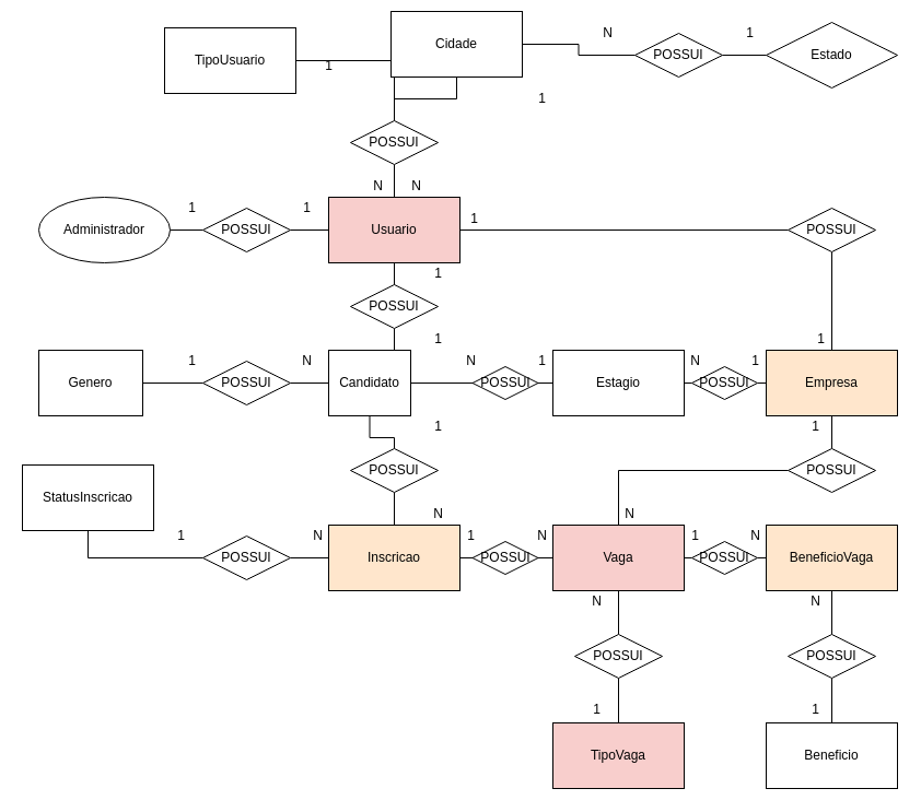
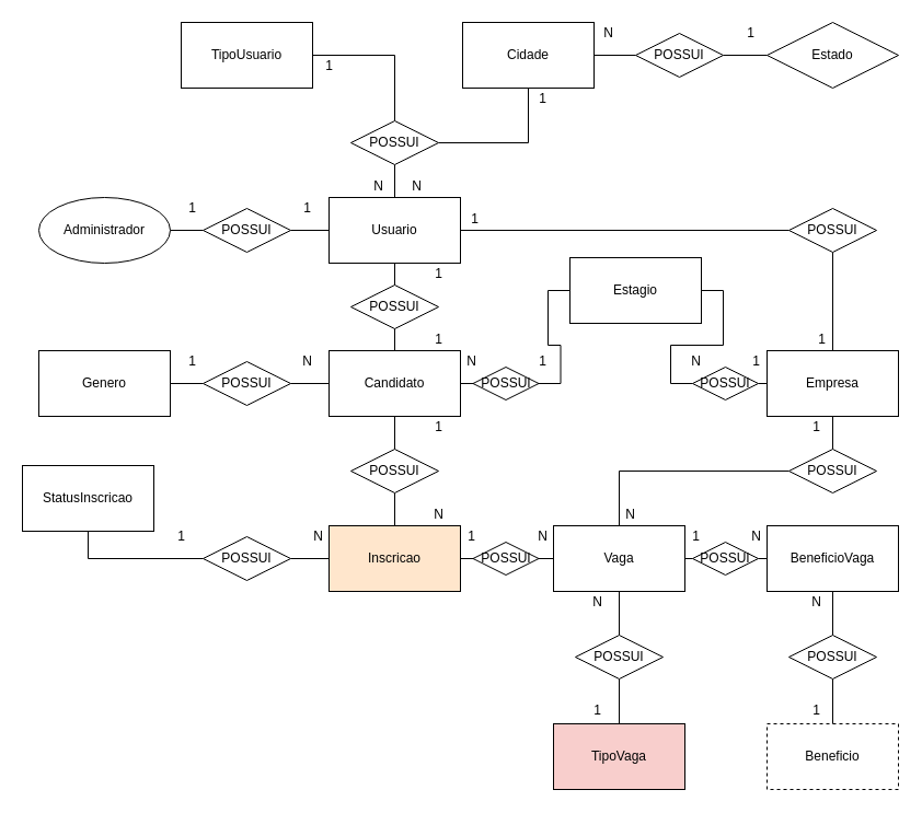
  <mxCell id="0" />
  <mxCell id="1" parent="0" />
  <mxCell id="2" value="" style="edgeStyle=orthogonalEdgeStyle;rounded=0;orthogonalLoop=1;jettySize=auto;html=1;endArrow=none;endFill=0;" parent="1" source="3" target="24" edge="1"><mxGeometry relative="1" as="geometry" /></mxCell>
  <mxCell id="3" value="Administrador" style="ellipse;whiteSpace=wrap;html=1;" parent="1" vertex="1"><mxGeometry x="35" y="180" width="120" height="60" as="geometry" /></mxCell>
  <mxCell id="4" style="edgeStyle=orthogonalEdgeStyle;rounded=0;orthogonalLoop=1;jettySize=auto;html=1;endArrow=none;endFill=0;" parent="1" source="5" target="18" edge="1"><mxGeometry relative="1" as="geometry" /></mxCell>
- <mxCell id="5" value="TipoUsuario" style="rounded=0;whiteSpace=wrap;html=1;" parent="1" vertex="1"><mxGeometry x="150" y="25" width="120" height="60" as="geometry" /></mxCell>
+ <mxCell id="5" value="TipoUsuario" style="rounded=0;whiteSpace=wrap;html=1;" parent="1" vertex="1"><mxGeometry x="165" y="20" width="120" height="60" as="geometry" /></mxCell>
  <mxCell id="6" style="edgeStyle=orthogonalEdgeStyle;rounded=0;orthogonalLoop=1;jettySize=auto;html=1;endArrow=none;endFill=0;" parent="1" source="9" target="22" edge="1"><mxGeometry relative="1" as="geometry" /></mxCell>
  <mxCell id="7" value="" style="edgeStyle=orthogonalEdgeStyle;rounded=0;orthogonalLoop=1;jettySize=auto;html=1;endArrow=none;endFill=0;" parent="1" source="9" target="25" edge="1"><mxGeometry relative="1" as="geometry" /></mxCell>
  <mxCell id="8" value="" style="edgeStyle=orthogonalEdgeStyle;rounded=0;orthogonalLoop=1;jettySize=auto;html=1;endArrow=none;endFill=0;" parent="1" source="9" target="24" edge="1"><mxGeometry relative="1" as="geometry" /></mxCell>
- <mxCell id="9" value="Usuario" style="rounded=0;whiteSpace=wrap;html=1;fillColor=#f8cecc;" parent="1" vertex="1"><mxGeometry x="300" y="180" width="120" height="60" as="geometry" /></mxCell>
+ <mxCell id="9" value="Usuario" style="rounded=0;whiteSpace=wrap;html=1;" parent="1" vertex="1"><mxGeometry x="300" y="180" width="120" height="60" as="geometry" /></mxCell>
  <mxCell id="10" value="" style="edgeStyle=orthogonalEdgeStyle;rounded=0;orthogonalLoop=1;jettySize=auto;html=1;endArrow=none;endFill=0;" parent="1" source="12" target="29" edge="1"><mxGeometry relative="1" as="geometry" /></mxCell>
  <mxCell id="11" value="" style="edgeStyle=orthogonalEdgeStyle;rounded=0;orthogonalLoop=1;jettySize=auto;html=1;endArrow=none;endFill=0;" parent="1" source="12" target="45" edge="1"><mxGeometry relative="1" as="geometry" /></mxCell>
- <mxCell id="12" value="Candidato" style="rounded=0;whiteSpace=wrap;html=1;" parent="1" vertex="1"><mxGeometry x="300" y="320" width="75" height="60" as="geometry" /></mxCell>
+ <mxCell id="12" value="Candidato" style="rounded=0;whiteSpace=wrap;html=1;" parent="1" vertex="1"><mxGeometry x="300" y="320" width="120" height="60" as="geometry" /></mxCell>
  <mxCell id="13" value="" style="edgeStyle=orthogonalEdgeStyle;rounded=0;orthogonalLoop=1;jettySize=auto;html=1;endArrow=none;endFill=0;" parent="1" source="15" target="25" edge="1"><mxGeometry relative="1" as="geometry" /></mxCell>
  <mxCell id="14" value="" style="edgeStyle=orthogonalEdgeStyle;rounded=0;orthogonalLoop=1;jettySize=auto;html=1;endArrow=none;endFill=0;" parent="1" source="15" target="41" edge="1"><mxGeometry relative="1" as="geometry" /></mxCell>
- <mxCell id="15" value="Empresa" style="rounded=0;whiteSpace=wrap;html=1;fillColor=#ffe6cc;" parent="1" vertex="1"><mxGeometry x="700" y="320" width="120" height="60" as="geometry" /></mxCell>
+ <mxCell id="15" value="Empresa" style="rounded=0;whiteSpace=wrap;html=1;" parent="1" vertex="1"><mxGeometry x="700" y="320" width="120" height="60" as="geometry" /></mxCell>
  <mxCell id="16" style="edgeStyle=orthogonalEdgeStyle;rounded=0;orthogonalLoop=1;jettySize=auto;html=1;entryX=0.5;entryY=0;entryDx=0;entryDy=0;endArrow=none;endFill=0;" parent="1" source="18" target="9" edge="1"><mxGeometry relative="1" as="geometry" /></mxCell>
  <mxCell id="17" style="edgeStyle=orthogonalEdgeStyle;rounded=0;orthogonalLoop=1;jettySize=auto;html=1;endArrow=none;endFill=0;" parent="1" source="18" target="52" edge="1"><mxGeometry relative="1" as="geometry" /></mxCell>
  <mxCell id="18" value="POSSUI" style="rhombus;whiteSpace=wrap;html=1;" parent="1" vertex="1"><mxGeometry x="320" y="110" width="80" height="40" as="geometry" /></mxCell>
  <mxCell id="19" value="1" style="text;html=1;align=center;verticalAlign=middle;resizable=0;points=[];autosize=1;" parent="1" vertex="1"><mxGeometry x="290" y="50" width="20" height="20" as="geometry" /></mxCell>
  <mxCell id="20" value="N" style="text;html=1;align=center;verticalAlign=middle;resizable=0;points=[];autosize=1;" parent="1" vertex="1"><mxGeometry x="335" y="160" width="20" height="20" as="geometry" /></mxCell>
  <mxCell id="21" style="edgeStyle=orthogonalEdgeStyle;rounded=0;orthogonalLoop=1;jettySize=auto;html=1;endArrow=none;endFill=0;" parent="1" source="22" target="12" edge="1"><mxGeometry relative="1" as="geometry" /></mxCell>
  <mxCell id="22" value="POSSUI" style="rhombus;whiteSpace=wrap;html=1;" parent="1" vertex="1"><mxGeometry x="320" y="260" width="80" height="40" as="geometry" /></mxCell>
  <mxCell id="23" value="1" style="text;html=1;align=center;verticalAlign=middle;resizable=0;points=[];autosize=1;" parent="1" vertex="1"><mxGeometry x="390" y="300" width="20" height="20" as="geometry" /></mxCell>
  <mxCell id="24" value="POSSUI" style="rhombus;whiteSpace=wrap;html=1;" parent="1" vertex="1"><mxGeometry x="185" y="190" width="80" height="40" as="geometry" /></mxCell>
  <mxCell id="25" value="POSSUI" style="rhombus;whiteSpace=wrap;html=1;" parent="1" vertex="1"><mxGeometry x="720" y="190" width="80" height="40" as="geometry" /></mxCell>
  <mxCell id="26" value="1" style="text;html=1;align=center;verticalAlign=middle;resizable=0;points=[];autosize=1;" parent="1" vertex="1"><mxGeometry x="740" y="300" width="20" height="20" as="geometry" /></mxCell>
  <mxCell id="27" value="" style="edgeStyle=orthogonalEdgeStyle;rounded=0;orthogonalLoop=1;jettySize=auto;html=1;endArrow=none;endFill=0;" parent="1" source="28" target="29" edge="1"><mxGeometry relative="1" as="geometry" /></mxCell>
- <mxCell id="28" value="Genero" style="rounded=0;whiteSpace=wrap;html=1;" parent="1" vertex="1"><mxGeometry x="35" y="320" width="95" height="60" as="geometry" /></mxCell>
+ <mxCell id="28" value="Genero" style="rounded=0;whiteSpace=wrap;html=1;" parent="1" vertex="1"><mxGeometry x="35" y="320" width="120" height="60" as="geometry" /></mxCell>
  <mxCell id="29" value="POSSUI" style="rhombus;whiteSpace=wrap;html=1;" parent="1" vertex="1"><mxGeometry x="185" y="330" width="80" height="40" as="geometry" /></mxCell>
  <mxCell id="30" value="1" style="text;html=1;align=center;verticalAlign=middle;resizable=0;points=[];autosize=1;" parent="1" vertex="1"><mxGeometry x="423" y="190" width="20" height="20" as="geometry" /></mxCell>
  <mxCell id="31" value="1" style="text;html=1;align=center;verticalAlign=middle;resizable=0;points=[];autosize=1;" parent="1" vertex="1"><mxGeometry x="270" y="180" width="20" height="20" as="geometry" /></mxCell>
  <mxCell id="32" value="1" style="text;html=1;align=center;verticalAlign=middle;resizable=0;points=[];autosize=1;" parent="1" vertex="1"><mxGeometry x="165" y="180" width="20" height="20" as="geometry" /></mxCell>
  <mxCell id="33" value="1" style="text;html=1;align=center;verticalAlign=middle;resizable=0;points=[];autosize=1;" parent="1" vertex="1"><mxGeometry x="390" y="240" width="20" height="20" as="geometry" /></mxCell>
  <mxCell id="34" value="1" style="text;html=1;align=center;verticalAlign=middle;resizable=0;points=[];autosize=1;" parent="1" vertex="1"><mxGeometry x="165" y="320" width="20" height="20" as="geometry" /></mxCell>
  <mxCell id="35" value="N" style="text;html=1;align=center;verticalAlign=middle;resizable=0;points=[];autosize=1;" parent="1" vertex="1"><mxGeometry x="270" y="320" width="20" height="20" as="geometry" /></mxCell>
- <mxCell id="36" value="Vaga" style="rounded=0;whiteSpace=wrap;html=1;fillColor=#f8cecc;" parent="1" vertex="1"><mxGeometry x="505" y="480" width="120" height="60" as="geometry" /></mxCell>
+ <mxCell id="36" value="Vaga" style="rounded=0;whiteSpace=wrap;html=1;" parent="1" vertex="1"><mxGeometry x="505" y="480" width="120" height="60" as="geometry" /></mxCell>
  <mxCell id="37" style="edgeStyle=orthogonalEdgeStyle;rounded=0;orthogonalLoop=1;jettySize=auto;html=1;entryX=0.5;entryY=0;entryDx=0;entryDy=0;endArrow=none;endFill=0;" parent="1" source="36" target="42" edge="1"><mxGeometry relative="1" as="geometry"><mxPoint x="565" y="700" as="sourcePoint" /></mxGeometry></mxCell>
  <mxCell id="38" style="edgeStyle=orthogonalEdgeStyle;rounded=0;orthogonalLoop=1;jettySize=auto;html=1;entryX=0.5;entryY=1;entryDx=0;entryDy=0;endArrow=none;endFill=0;" parent="1" source="39" target="42" edge="1"><mxGeometry relative="1" as="geometry" /></mxCell>
  <mxCell id="39" value="TipoVaga" style="rounded=0;whiteSpace=wrap;html=1;fillColor=#f8cecc;" parent="1" vertex="1"><mxGeometry x="505" y="661" width="120" height="60" as="geometry" /></mxCell>
  <mxCell id="40" value="" style="edgeStyle=orthogonalEdgeStyle;rounded=0;orthogonalLoop=1;jettySize=auto;html=1;endArrow=none;endFill=0;" parent="1" source="41" target="36" edge="1"><mxGeometry relative="1" as="geometry" /></mxCell>
  <mxCell id="41" value="POSSUI" style="rhombus;whiteSpace=wrap;html=1;" parent="1" vertex="1"><mxGeometry x="720" y="410" width="80" height="40" as="geometry" /></mxCell>
  <mxCell id="42" value="POSSUI" style="rhombus;whiteSpace=wrap;html=1;" parent="1" vertex="1"><mxGeometry x="525" y="580" width="80" height="40" as="geometry" /></mxCell>
  <mxCell id="43" value="Inscricao" style="rounded=0;whiteSpace=wrap;html=1;fillColor=#ffe6cc;" parent="1" vertex="1"><mxGeometry x="300" y="480" width="120" height="60" as="geometry" /></mxCell>
  <mxCell id="44" value="" style="edgeStyle=orthogonalEdgeStyle;rounded=0;orthogonalLoop=1;jettySize=auto;html=1;endArrow=none;endFill=0;" parent="1" source="45" target="43" edge="1"><mxGeometry relative="1" as="geometry" /></mxCell>
  <mxCell id="45" value="POSSUI" style="rhombus;whiteSpace=wrap;html=1;" parent="1" vertex="1"><mxGeometry x="320" y="410" width="80" height="40" as="geometry" /></mxCell>
  <mxCell id="46" value="1" style="text;html=1;align=center;verticalAlign=middle;resizable=0;points=[];autosize=1;" parent="1" vertex="1"><mxGeometry x="390" y="380" width="20" height="20" as="geometry" /></mxCell>
  <mxCell id="47" value="N" style="text;html=1;align=center;verticalAlign=middle;resizable=0;points=[];autosize=1;" parent="1" vertex="1"><mxGeometry x="390" y="460" width="20" height="20" as="geometry" /></mxCell>
  <mxCell id="48" value="1" style="text;html=1;align=center;verticalAlign=middle;resizable=0;points=[];autosize=1;" parent="1" vertex="1"><mxGeometry x="735" y="380" width="20" height="20" as="geometry" /></mxCell>
  <mxCell id="49" value="N" style="text;html=1;align=center;verticalAlign=middle;resizable=0;points=[];autosize=1;" parent="1" vertex="1"><mxGeometry x="565" y="460" width="20" height="20" as="geometry" /></mxCell>
  <mxCell id="50" value="N" style="text;html=1;align=center;verticalAlign=middle;resizable=0;points=[];autosize=1;" parent="1" vertex="1"><mxGeometry x="535" y="540" width="20" height="20" as="geometry" /></mxCell>
  <mxCell id="51" value="1" style="text;html=1;align=center;verticalAlign=middle;resizable=0;points=[];autosize=1;" parent="1" vertex="1"><mxGeometry x="535" y="639" width="20" height="20" as="geometry" /></mxCell>
- <mxCell id="52" value="Cidade" style="rounded=0;whiteSpace=wrap;html=1;" parent="1" vertex="1"><mxGeometry x="357" y="10" width="120" height="60" as="geometry" /></mxCell>
+ <mxCell id="52" value="Cidade" style="rounded=0;whiteSpace=wrap;html=1;" parent="1" vertex="1"><mxGeometry x="422" y="20" width="120" height="60" as="geometry" /></mxCell>
  <mxCell id="53" value="Estado" style="rhombus;whiteSpace=wrap;html=1;" parent="1" vertex="1"><mxGeometry x="700" y="20" width="120" height="60" as="geometry" /></mxCell>
  <mxCell id="54" value="" style="edgeStyle=orthogonalEdgeStyle;rounded=0;orthogonalLoop=1;jettySize=auto;html=1;endArrow=none;endFill=0;" parent="1" source="56" target="52" edge="1"><mxGeometry relative="1" as="geometry" /></mxCell>
  <mxCell id="55" value="" style="edgeStyle=orthogonalEdgeStyle;rounded=0;orthogonalLoop=1;jettySize=auto;html=1;endArrow=none;endFill=0;" parent="1" source="56" target="53" edge="1"><mxGeometry relative="1" as="geometry" /></mxCell>
  <mxCell id="56" value="POSSUI" style="rhombus;whiteSpace=wrap;html=1;" parent="1" vertex="1"><mxGeometry x="580" y="30" width="80" height="40" as="geometry" /></mxCell>
  <mxCell id="57" value="1" style="text;html=1;align=center;verticalAlign=middle;resizable=0;points=[];autosize=1;" parent="1" vertex="1"><mxGeometry x="485" y="80" width="20" height="20" as="geometry" /></mxCell>
  <mxCell id="58" value="N" style="text;html=1;align=center;verticalAlign=middle;resizable=0;points=[];autosize=1;" parent="1" vertex="1"><mxGeometry x="370" y="160" width="20" height="20" as="geometry" /></mxCell>
  <mxCell id="59" value="N" style="text;html=1;align=center;verticalAlign=middle;resizable=0;points=[];autosize=1;" parent="1" vertex="1"><mxGeometry x="545" y="20" width="20" height="20" as="geometry" /></mxCell>
  <mxCell id="60" value="1" style="text;html=1;align=center;verticalAlign=middle;resizable=0;points=[];autosize=1;" parent="1" vertex="1"><mxGeometry x="675" y="20" width="20" height="20" as="geometry" /></mxCell>
- <mxCell id="61" value="Estagio" style="rounded=0;whiteSpace=wrap;html=1;" parent="1" vertex="1"><mxGeometry x="505" y="320" width="120" height="60" as="geometry" /></mxCell>
+ <mxCell id="61" value="Estagio" style="rounded=0;whiteSpace=wrap;html=1;" parent="1" vertex="1"><mxGeometry x="520" y="235" width="120" height="60" as="geometry" /></mxCell>
  <mxCell id="62" style="edgeStyle=orthogonalEdgeStyle;rounded=0;orthogonalLoop=1;jettySize=auto;html=1;exitX=1;exitY=0.5;exitDx=0;exitDy=0;entryX=0;entryY=0.5;entryDx=0;entryDy=0;endArrow=none;endFill=0;" parent="1" source="64" target="61" edge="1"><mxGeometry relative="1" as="geometry" /></mxCell>
  <mxCell id="63" style="edgeStyle=orthogonalEdgeStyle;rounded=0;orthogonalLoop=1;jettySize=auto;html=1;exitX=0;exitY=0.5;exitDx=0;exitDy=0;entryX=1;entryY=0.5;entryDx=0;entryDy=0;endArrow=none;endFill=0;" parent="1" source="64" target="12" edge="1"><mxGeometry relative="1" as="geometry" /></mxCell>
  <mxCell id="64" value="POSSUI" style="rhombus;whiteSpace=wrap;html=1;" parent="1" vertex="1"><mxGeometry x="431.5" y="335" width="60" height="30" as="geometry" /></mxCell>
  <mxCell id="65" style="edgeStyle=orthogonalEdgeStyle;rounded=0;orthogonalLoop=1;jettySize=auto;html=1;exitX=0;exitY=0.5;exitDx=0;exitDy=0;entryX=1;entryY=0.5;entryDx=0;entryDy=0;endArrow=none;endFill=0;" parent="1" source="67" target="61" edge="1"><mxGeometry relative="1" as="geometry" /></mxCell>
  <mxCell id="66" style="edgeStyle=orthogonalEdgeStyle;rounded=0;orthogonalLoop=1;jettySize=auto;html=1;exitX=1;exitY=0.5;exitDx=0;exitDy=0;entryX=0;entryY=0.5;entryDx=0;entryDy=0;endArrow=none;endFill=0;" parent="1" source="67" target="15" edge="1"><mxGeometry relative="1" as="geometry" /></mxCell>
  <mxCell id="67" value="POSSUI" style="rhombus;whiteSpace=wrap;html=1;" parent="1" vertex="1"><mxGeometry x="632" y="335" width="60" height="30" as="geometry" /></mxCell>
  <mxCell id="68" value="N" style="text;html=1;align=center;verticalAlign=middle;resizable=0;points=[];autosize=1;" parent="1" vertex="1"><mxGeometry x="420" y="320" width="20" height="20" as="geometry" /></mxCell>
  <mxCell id="69" value="1" style="text;html=1;align=center;verticalAlign=middle;resizable=0;points=[];autosize=1;" parent="1" vertex="1"><mxGeometry x="485" y="320" width="20" height="20" as="geometry" /></mxCell>
  <mxCell id="70" value="1" style="text;html=1;align=center;verticalAlign=middle;resizable=0;points=[];autosize=1;" parent="1" vertex="1"><mxGeometry x="680" y="320" width="20" height="20" as="geometry" /></mxCell>
  <mxCell id="71" value="N" style="text;html=1;align=center;verticalAlign=middle;resizable=0;points=[];autosize=1;" parent="1" vertex="1"><mxGeometry x="625" y="320" width="20" height="20" as="geometry" /></mxCell>
  <mxCell id="72" style="edgeStyle=orthogonalEdgeStyle;rounded=0;orthogonalLoop=1;jettySize=auto;html=1;exitX=0;exitY=0.5;exitDx=0;exitDy=0;entryX=1;entryY=0.5;entryDx=0;entryDy=0;endArrow=none;endFill=0;" parent="1" source="74" target="43" edge="1"><mxGeometry relative="1" as="geometry" /></mxCell>
  <mxCell id="73" style="edgeStyle=orthogonalEdgeStyle;rounded=0;orthogonalLoop=1;jettySize=auto;html=1;exitX=1;exitY=0.5;exitDx=0;exitDy=0;entryX=0;entryY=0.5;entryDx=0;entryDy=0;endArrow=none;endFill=0;" parent="1" source="74" target="36" edge="1"><mxGeometry relative="1" as="geometry" /></mxCell>
  <mxCell id="74" value="POSSUI" style="rhombus;whiteSpace=wrap;html=1;" parent="1" vertex="1"><mxGeometry x="431.5" y="495" width="60" height="30" as="geometry" /></mxCell>
  <mxCell id="75" value="1" style="text;html=1;align=center;verticalAlign=middle;resizable=0;points=[];autosize=1;" parent="1" vertex="1"><mxGeometry x="420" y="480" width="20" height="20" as="geometry" /></mxCell>
  <mxCell id="76" value="N" style="text;html=1;align=center;verticalAlign=middle;resizable=0;points=[];autosize=1;" parent="1" vertex="1"><mxGeometry x="485" y="480" width="20" height="20" as="geometry" /></mxCell>
- <mxCell id="77" value="BeneficioVaga" style="rounded=0;whiteSpace=wrap;html=1;fillColor=#ffe6cc;" parent="1" vertex="1"><mxGeometry x="700" y="480" width="120" height="60" as="geometry" /></mxCell>
+ <mxCell id="77" value="BeneficioVaga" style="rounded=0;whiteSpace=wrap;html=1;" parent="1" vertex="1"><mxGeometry x="700" y="480" width="120" height="60" as="geometry" /></mxCell>
  <mxCell id="78" style="edgeStyle=orthogonalEdgeStyle;rounded=0;orthogonalLoop=1;jettySize=auto;html=1;exitX=0;exitY=0.5;exitDx=0;exitDy=0;entryX=1;entryY=0.5;entryDx=0;entryDy=0;endArrow=none;endFill=0;" parent="1" source="80" target="36" edge="1"><mxGeometry relative="1" as="geometry" /></mxCell>
  <mxCell id="79" style="edgeStyle=orthogonalEdgeStyle;rounded=0;orthogonalLoop=1;jettySize=auto;html=1;exitX=1;exitY=0.5;exitDx=0;exitDy=0;entryX=0;entryY=0.5;entryDx=0;entryDy=0;endArrow=none;endFill=0;" parent="1" source="80" target="77" edge="1"><mxGeometry relative="1" as="geometry" /></mxCell>
  <mxCell id="80" value="POSSUI" style="rhombus;whiteSpace=wrap;html=1;" parent="1" vertex="1"><mxGeometry x="632" y="495" width="60" height="30" as="geometry" /></mxCell>
  <mxCell id="81" value="StatusInscricao" style="rounded=0;whiteSpace=wrap;html=1;" parent="1" vertex="1"><mxGeometry x="20" y="425" width="120" height="60" as="geometry" /></mxCell>
  <mxCell id="82" value="" style="edgeStyle=orthogonalEdgeStyle;rounded=0;orthogonalLoop=1;jettySize=auto;html=1;endArrow=none;endFill=0;" parent="1" source="84" target="81" edge="1"><mxGeometry relative="1" as="geometry" /></mxCell>
  <mxCell id="83" value="" style="edgeStyle=orthogonalEdgeStyle;rounded=0;orthogonalLoop=1;jettySize=auto;html=1;endArrow=none;endFill=0;" parent="1" source="84" target="43" edge="1"><mxGeometry relative="1" as="geometry" /></mxCell>
  <mxCell id="84" value="POSSUI" style="rhombus;whiteSpace=wrap;html=1;" parent="1" vertex="1"><mxGeometry x="185" y="490" width="80" height="40" as="geometry" /></mxCell>
  <mxCell id="85" value="N" style="text;html=1;align=center;verticalAlign=middle;resizable=0;points=[];autosize=1;" parent="1" vertex="1"><mxGeometry x="280" y="480" width="20" height="20" as="geometry" /></mxCell>
  <mxCell id="86" value="1" style="text;html=1;align=center;verticalAlign=middle;resizable=0;points=[];autosize=1;" parent="1" vertex="1"><mxGeometry x="155" y="480" width="20" height="20" as="geometry" /></mxCell>
- <mxCell id="87" value="Beneficio" style="rounded=0;whiteSpace=wrap;html=1;" parent="1" vertex="1"><mxGeometry x="700" y="661" width="120" height="60" as="geometry" /></mxCell>
+ <mxCell id="87" value="Beneficio" style="rounded=0;whiteSpace=wrap;html=1;dashed=1;" parent="1" vertex="1"><mxGeometry x="700" y="661" width="120" height="60" as="geometry" /></mxCell>
  <mxCell id="88" value="" style="edgeStyle=orthogonalEdgeStyle;rounded=0;orthogonalLoop=1;jettySize=auto;html=1;endArrow=none;endFill=0;" parent="1" source="90" target="87" edge="1"><mxGeometry relative="1" as="geometry" /></mxCell>
  <mxCell id="89" value="" style="edgeStyle=orthogonalEdgeStyle;rounded=0;orthogonalLoop=1;jettySize=auto;html=1;endArrow=none;endFill=0;" parent="1" source="90" target="77" edge="1"><mxGeometry relative="1" as="geometry" /></mxCell>
  <mxCell id="90" value="POSSUI" style="rhombus;whiteSpace=wrap;html=1;" parent="1" vertex="1"><mxGeometry x="720" y="580" width="80" height="40" as="geometry" /></mxCell>
  <mxCell id="91" value="N" style="text;html=1;align=center;verticalAlign=middle;resizable=0;points=[];autosize=1;" parent="1" vertex="1"><mxGeometry x="680" y="480" width="20" height="20" as="geometry" /></mxCell>
  <mxCell id="92" value="1" style="text;html=1;align=center;verticalAlign=middle;resizable=0;points=[];autosize=1;" parent="1" vertex="1"><mxGeometry x="625" y="480" width="20" height="20" as="geometry" /></mxCell>
  <mxCell id="93" value="N" style="text;html=1;align=center;verticalAlign=middle;resizable=0;points=[];autosize=1;" parent="1" vertex="1"><mxGeometry x="735" y="540" width="20" height="20" as="geometry" /></mxCell>
  <mxCell id="94" value="1" style="text;html=1;align=center;verticalAlign=middle;resizable=0;points=[];autosize=1;" parent="1" vertex="1"><mxGeometry x="735" y="639" width="20" height="20" as="geometry" /></mxCell>
